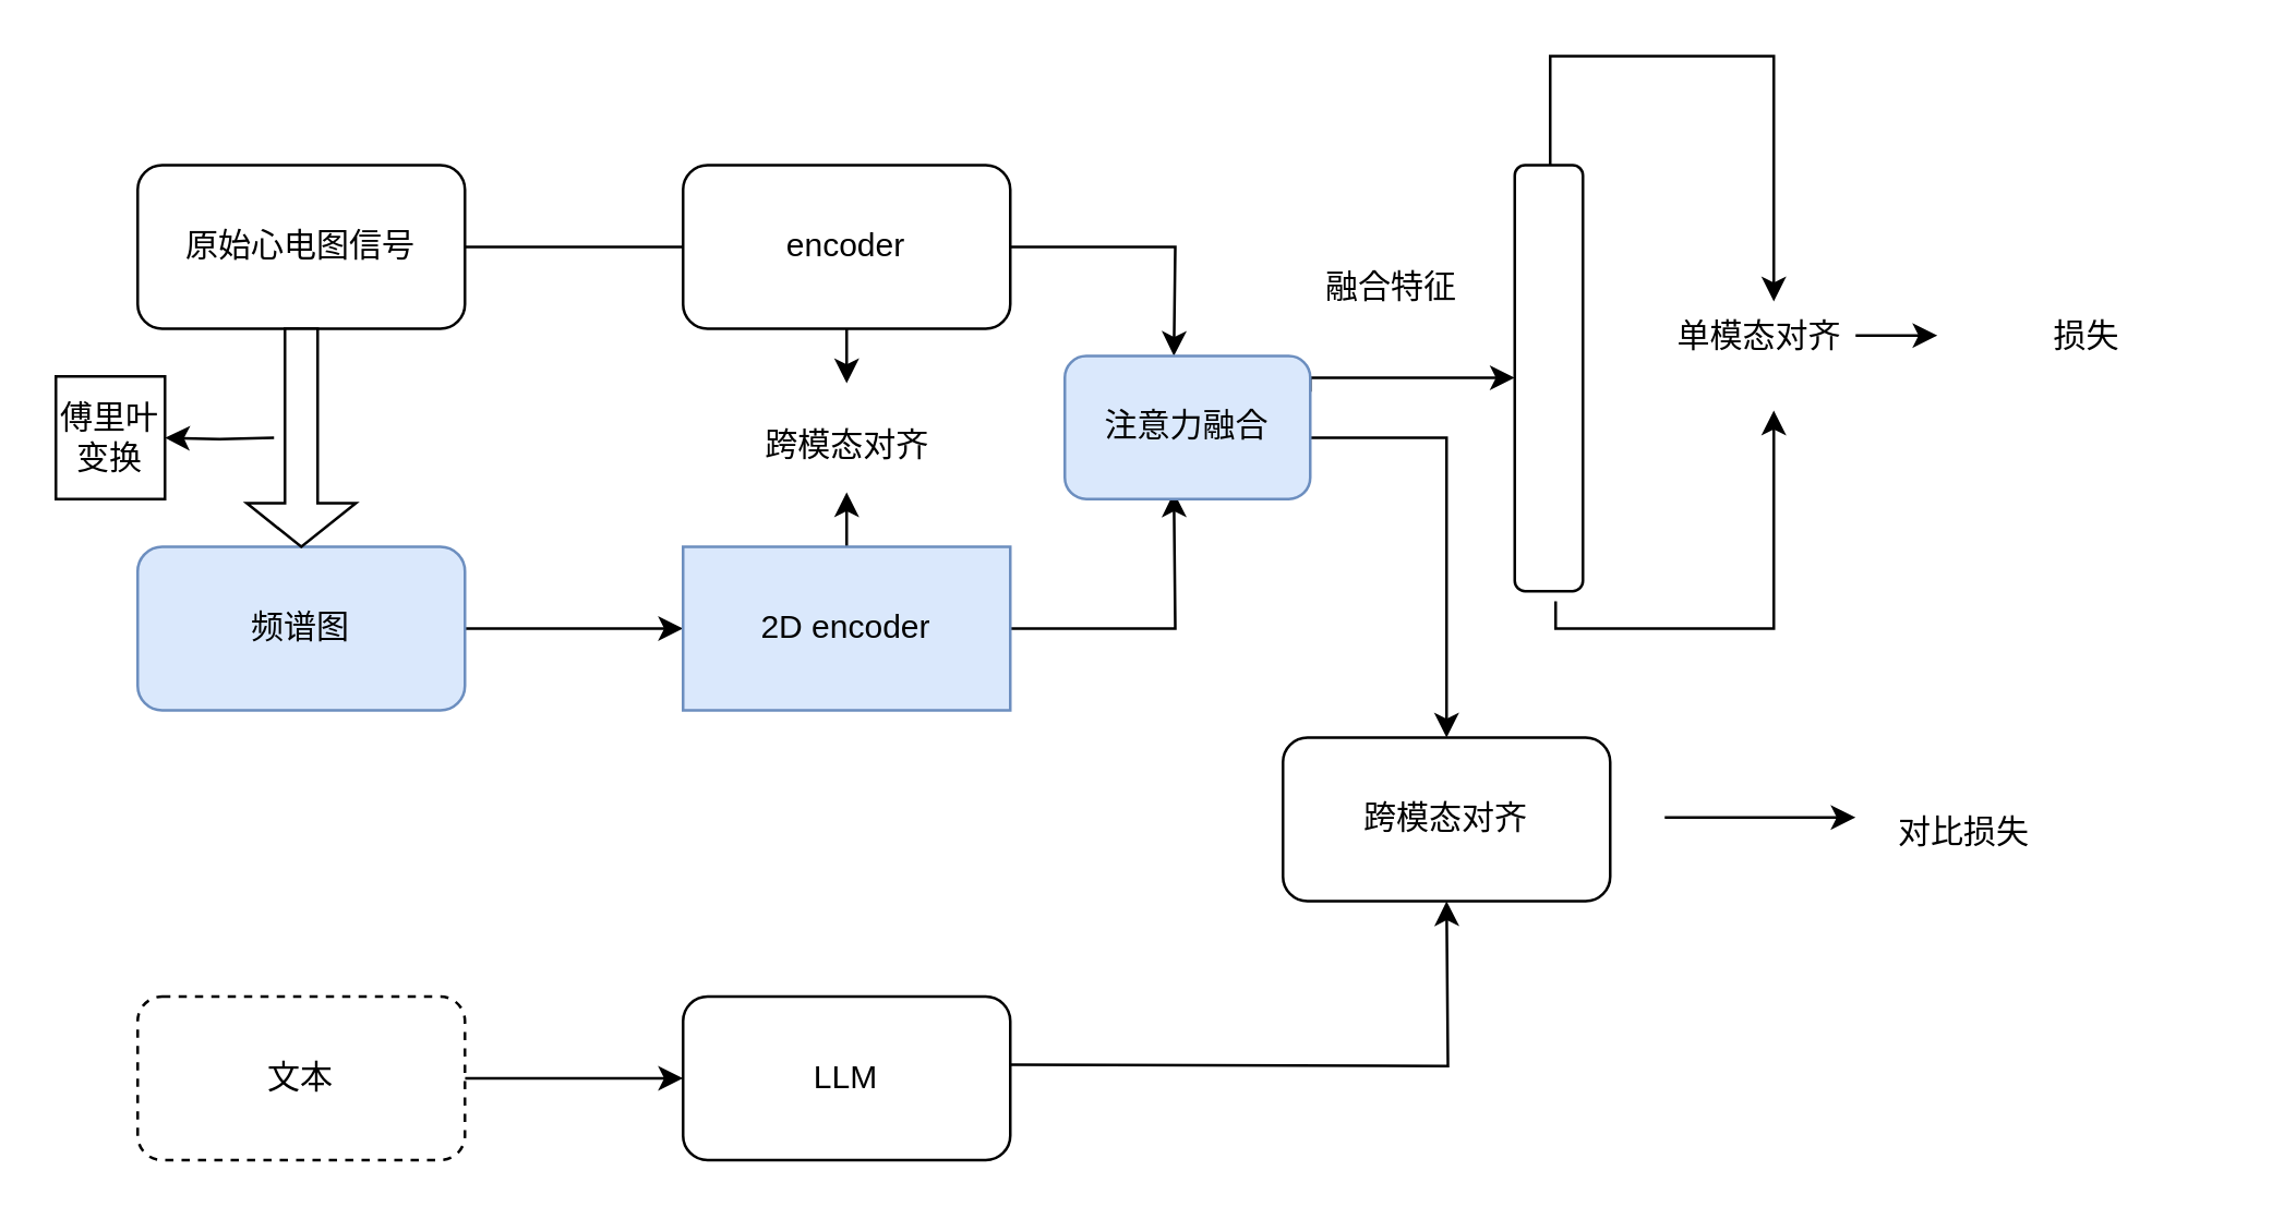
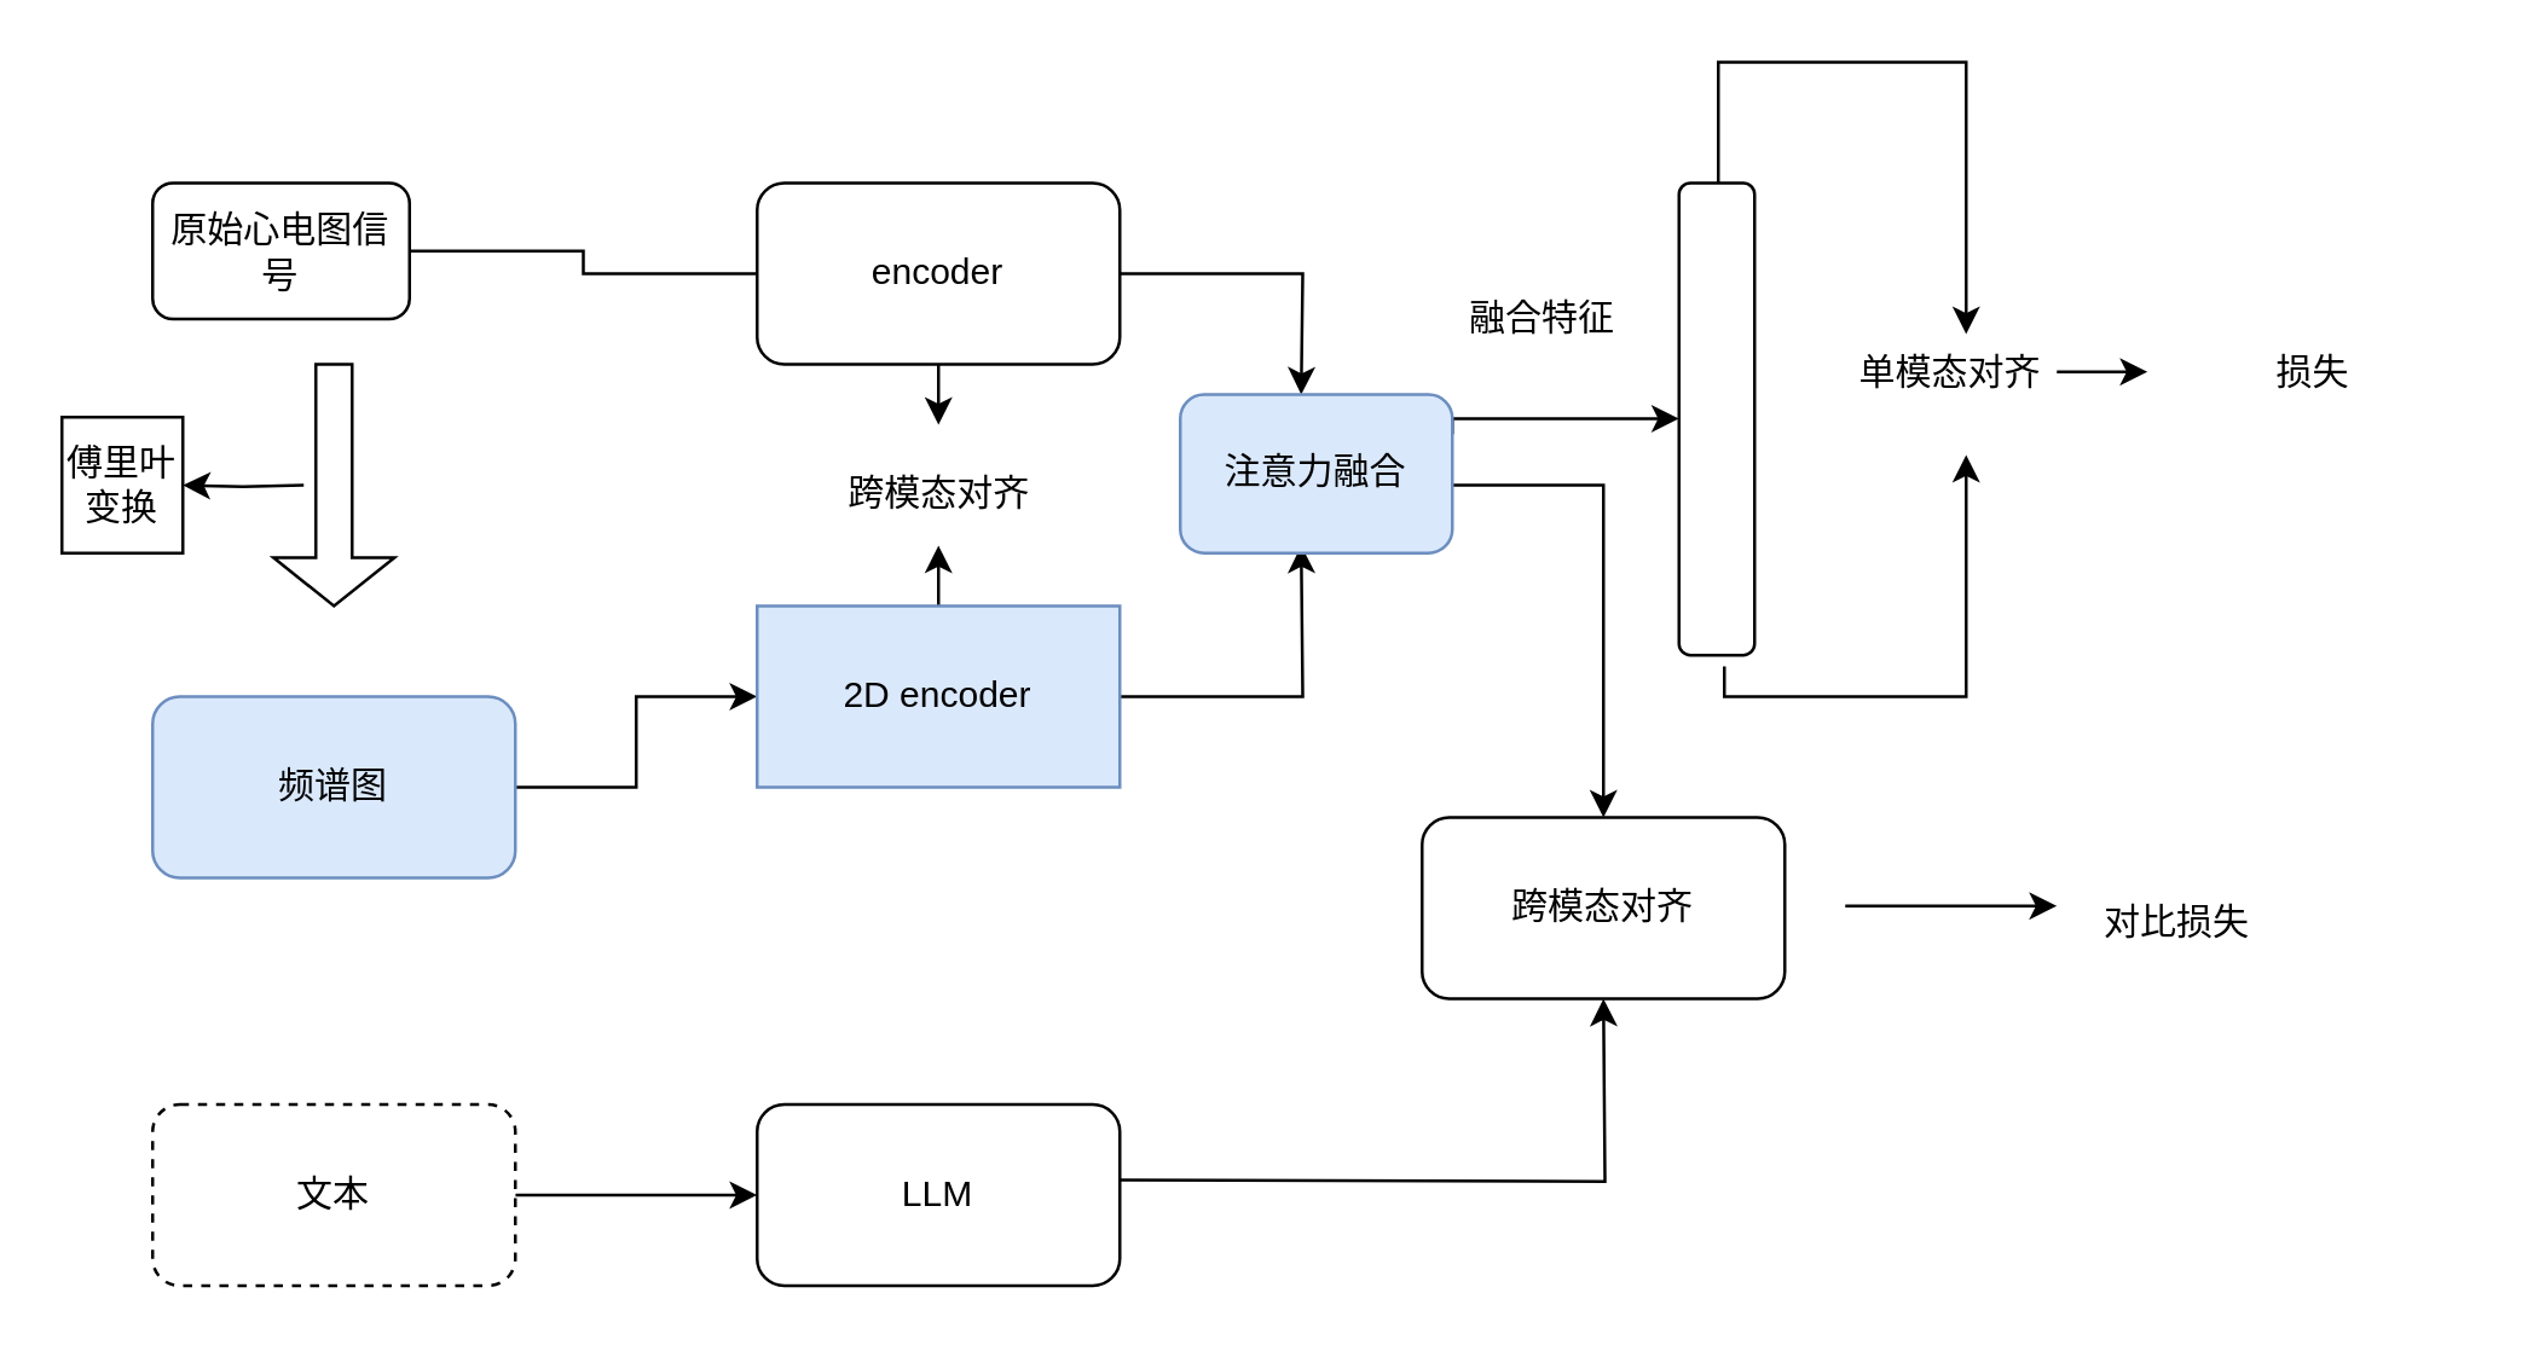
  <mxCell id="0" />
  <mxCell id="1" parent="0" />
  <mxCell id="2" style="edgeStyle=orthogonalEdgeStyle;rounded=0;orthogonalLoop=1;jettySize=auto;html=1;entryX=0;entryY=0.5;entryDx=0;entryDy=0;labelBackgroundColor=none;fontColor=default;endArrow=none;" parent="1" source="3" target="6" edge="1"><mxGeometry relative="1" as="geometry" /></mxCell>
- <mxCell id="3" value="原始心电图信号" style="rounded=1;whiteSpace=wrap;html=1;labelBackgroundColor=none;" parent="1" vertex="1"><mxGeometry x="50" y="60" width="120" height="60" as="geometry" /></mxCell>
+ <mxCell id="3" value="原始心电图信号" style="rounded=1;whiteSpace=wrap;html=1;labelBackgroundColor=none;" parent="1" vertex="1"><mxGeometry x="50" y="60" width="85" height="45" as="geometry" /></mxCell>
  <mxCell id="4" style="edgeStyle=orthogonalEdgeStyle;rounded=0;orthogonalLoop=1;jettySize=auto;html=1;labelBackgroundColor=none;fontColor=default;" parent="1" source="6" edge="1"><mxGeometry relative="1" as="geometry"><mxPoint x="430" y="130" as="targetPoint" /></mxGeometry></mxCell>
  <mxCell id="5" value="" style="edgeStyle=orthogonalEdgeStyle;rounded=0;orthogonalLoop=1;jettySize=auto;html=1;" parent="1" source="6" edge="1"><mxGeometry relative="1" as="geometry"><mxPoint x="310" y="140" as="targetPoint" /><Array as="points"><mxPoint x="310" y="140" /><mxPoint x="310" y="140" /></Array></mxGeometry></mxCell>
  <mxCell id="6" value="encoder" style="rounded=1;whiteSpace=wrap;html=1;labelBackgroundColor=none;" parent="1" vertex="1"><mxGeometry x="250" y="60" width="120" height="60" as="geometry" /></mxCell>
  <mxCell id="7" style="edgeStyle=orthogonalEdgeStyle;rounded=0;orthogonalLoop=1;jettySize=auto;html=1;labelBackgroundColor=none;fontColor=default;" parent="1" source="8" target="14" edge="1"><mxGeometry relative="1" as="geometry" /></mxCell>
- <mxCell id="8" value="频谱图" style="rounded=1;whiteSpace=wrap;html=1;labelBackgroundColor=none;fillColor=#dae8fc;strokeColor=#6c8ebf;" parent="1" vertex="1"><mxGeometry x="50" y="200" width="120" height="60" as="geometry" /></mxCell>
+ <mxCell id="8" value="频谱图" style="rounded=1;whiteSpace=wrap;html=1;labelBackgroundColor=none;fillColor=#dae8fc;strokeColor=#6c8ebf;" parent="1" vertex="1"><mxGeometry x="50" y="230" width="120" height="60" as="geometry" /></mxCell>
  <mxCell id="9" value="" style="edgeStyle=orthogonalEdgeStyle;rounded=0;orthogonalLoop=1;jettySize=auto;html=1;labelBackgroundColor=none;fontColor=default;" parent="1" target="11" edge="1"><mxGeometry relative="1" as="geometry"><mxPoint x="100" y="160" as="sourcePoint" /><Array as="points" /></mxGeometry></mxCell>
  <mxCell id="10" value="" style="shape=singleArrow;direction=south;whiteSpace=wrap;html=1;labelBackgroundColor=none;" parent="1" vertex="1"><mxGeometry x="90" y="120" width="40" height="80" as="geometry" /></mxCell>
  <mxCell id="11" value="傅里叶变换" style="whiteSpace=wrap;html=1;labelBackgroundColor=none;" parent="1" vertex="1"><mxGeometry x="20" y="137.5" width="40" height="45" as="geometry" /></mxCell>
  <mxCell id="12" style="edgeStyle=orthogonalEdgeStyle;rounded=0;orthogonalLoop=1;jettySize=auto;html=1;labelBackgroundColor=none;fontColor=default;" parent="1" source="14" edge="1"><mxGeometry relative="1" as="geometry"><mxPoint x="430" y="180" as="targetPoint" /></mxGeometry></mxCell>
  <mxCell id="13" value="" style="edgeStyle=orthogonalEdgeStyle;rounded=0;orthogonalLoop=1;jettySize=auto;html=1;" parent="1" source="14" edge="1"><mxGeometry relative="1" as="geometry"><mxPoint x="310" y="180" as="targetPoint" /><Array as="points"><mxPoint x="310" y="190" /><mxPoint x="310" y="190" /></Array></mxGeometry></mxCell>
  <mxCell id="14" value="2D encoder" style="whiteSpace=wrap;html=1;labelBackgroundColor=none;fillColor=#dae8fc;strokeColor=#6c8ebf;rounded=0;" parent="1" vertex="1"><mxGeometry x="250" y="200" width="120" height="60" as="geometry" /></mxCell>
  <mxCell id="15" style="edgeStyle=orthogonalEdgeStyle;rounded=0;orthogonalLoop=1;jettySize=auto;html=1;labelBackgroundColor=none;fontColor=default;entryX=0.5;entryY=0;entryDx=0;entryDy=0;" parent="1" source="17" target="18" edge="1"><mxGeometry relative="1" as="geometry"><mxPoint x="530" y="230" as="targetPoint" /><Array as="points"><mxPoint x="530" y="160" /></Array></mxGeometry></mxCell>
  <mxCell id="16" value="" style="edgeStyle=orthogonalEdgeStyle;rounded=0;orthogonalLoop=1;jettySize=auto;html=1;exitX=1;exitY=0.25;exitDx=0;exitDy=0;" parent="1" source="17" target="24" edge="1"><mxGeometry relative="1" as="geometry"><Array as="points"><mxPoint x="480" y="138" /></Array></mxGeometry></mxCell>
  <mxCell id="17" value="注意力融合" style="rounded=1;whiteSpace=wrap;html=1;labelBackgroundColor=none;fillColor=#dae8fc;strokeColor=#6c8ebf;" parent="1" vertex="1"><mxGeometry x="390" y="130" width="90" height="52.5" as="geometry" /></mxCell>
  <mxCell id="18" value="跨模态对齐" style="rounded=1;whiteSpace=wrap;html=1;labelBackgroundColor=none;" parent="1" vertex="1"><mxGeometry x="470" y="270" width="120" height="60" as="geometry" /></mxCell>
  <mxCell id="19" style="edgeStyle=orthogonalEdgeStyle;rounded=0;orthogonalLoop=1;jettySize=auto;html=1;entryX=0.5;entryY=1;entryDx=0;entryDy=0;labelBackgroundColor=none;fontColor=default;" parent="1" edge="1"><mxGeometry relative="1" as="geometry"><mxPoint x="530" y="330" as="targetPoint" /><mxPoint x="370" y="390" as="sourcePoint" /></mxGeometry></mxCell>
  <mxCell id="20" value="LLM" style="rounded=1;whiteSpace=wrap;html=1;labelBackgroundColor=none;" parent="1" vertex="1"><mxGeometry x="250" y="365" width="120" height="60" as="geometry" /></mxCell>
  <mxCell id="21" style="edgeStyle=orthogonalEdgeStyle;rounded=0;orthogonalLoop=1;jettySize=auto;html=1;labelBackgroundColor=none;fontColor=default;" parent="1" source="22" edge="1"><mxGeometry relative="1" as="geometry"><mxPoint x="250" y="395" as="targetPoint" /></mxGeometry></mxCell>
  <mxCell id="22" value="文本" style="rounded=1;whiteSpace=wrap;html=1;labelBackgroundColor=none;dashed=1;" parent="1" vertex="1"><mxGeometry x="50" y="365" width="120" height="60" as="geometry" /></mxCell>
  <mxCell id="23" value="对比损失" style="text;strokeColor=none;align=center;fillColor=none;html=1;verticalAlign=middle;whiteSpace=wrap;rounded=0;dashed=1;labelBackgroundColor=none;" parent="1" vertex="1"><mxGeometry x="690" y="280" width="60" height="50" as="geometry" /></mxCell>
  <mxCell id="24" value="" style="whiteSpace=wrap;html=1;rounded=1;labelBackgroundColor=none;" parent="1" vertex="1"><mxGeometry x="555" y="60" width="25" height="156.25" as="geometry" /></mxCell>
  <mxCell id="25" value="融合特征" style="text;strokeColor=none;align=center;fillColor=none;html=1;verticalAlign=middle;whiteSpace=wrap;rounded=0;" parent="1" vertex="1"><mxGeometry x="480" y="90" width="60" height="30" as="geometry" /></mxCell>
  <mxCell id="26" value="" style="edgeStyle=none;orthogonalLoop=1;jettySize=auto;html=1;rounded=0;" parent="1" edge="1"><mxGeometry width="80" relative="1" as="geometry"><mxPoint x="568" y="60" as="sourcePoint" /><mxPoint x="650" y="110" as="targetPoint" /><Array as="points"><mxPoint x="568" y="20" /><mxPoint x="650" y="20" /></Array></mxGeometry></mxCell>
  <mxCell id="27" value="" style="edgeStyle=none;orthogonalLoop=1;jettySize=auto;html=1;rounded=0;" parent="1" edge="1"><mxGeometry width="80" relative="1" as="geometry"><mxPoint x="570" y="220" as="sourcePoint" /><mxPoint x="650" y="150" as="targetPoint" /><Array as="points"><mxPoint x="570" y="230" /><mxPoint x="650" y="230" /></Array></mxGeometry></mxCell>
  <mxCell id="28" value="" style="edgeStyle=orthogonalEdgeStyle;rounded=0;orthogonalLoop=1;jettySize=auto;html=1;" parent="1" source="29" target="30" edge="1"><mxGeometry relative="1" as="geometry"><Array as="points" /></mxGeometry></mxCell>
  <mxCell id="29" value="单模态对齐" style="text;html=1;align=center;verticalAlign=middle;whiteSpace=wrap;rounded=0;" parent="1" vertex="1"><mxGeometry x="610" y="107.5" width="70" height="30" as="geometry" /></mxCell>
  <mxCell id="30" value="损失" style="text;html=1;align=center;verticalAlign=middle;whiteSpace=wrap;rounded=0;" parent="1" vertex="1"><mxGeometry x="710" y="107.5" width="110" height="30" as="geometry" /></mxCell>
  <mxCell id="31" value="" style="edgeStyle=orthogonalEdgeStyle;rounded=0;orthogonalLoop=1;jettySize=auto;html=1;" parent="1" edge="1"><mxGeometry relative="1" as="geometry"><mxPoint x="610" y="299.29" as="sourcePoint" /><mxPoint x="680" y="299.29" as="targetPoint" /><Array as="points"><mxPoint x="610" y="299.29" /></Array></mxGeometry></mxCell>
  <mxCell id="32" value="跨模态对齐" style="text;html=1;align=center;verticalAlign=middle;resizable=0;points=[];autosize=1;strokeColor=none;fillColor=none;" parent="1" vertex="1"><mxGeometry x="270" y="148" width="80" height="30" as="geometry" /></mxCell>
